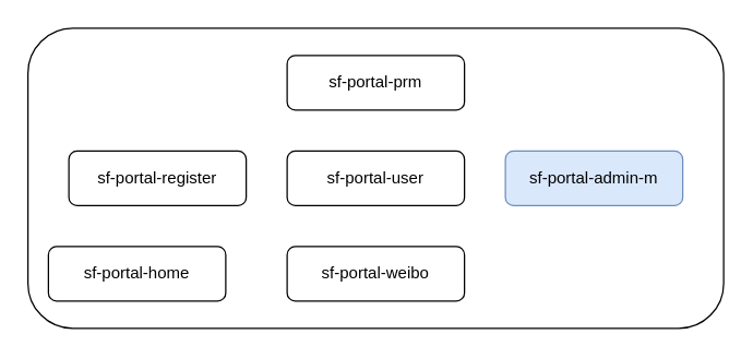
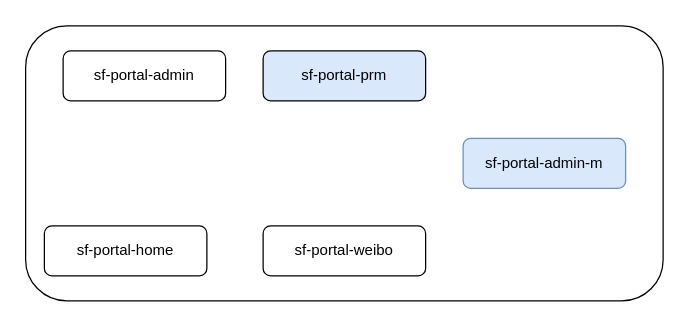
  <mxCell id="0" />
  <mxCell id="1" parent="0" />
  <mxCell id="2" value="" style="rounded=1;whiteSpace=wrap;html=1;" vertex="1" parent="1"><mxGeometry x="20" y="20" width="510" height="220" as="geometry" /></mxCell>
- <mxCell id="4" value="sf-portal-prm" style="rounded=1;whiteSpace=wrap;html=1;" vertex="1" parent="1"><mxGeometry y="40" width="130" height="40" as="geometry" x="210" /></mxCell>
+ <mxCell id="3" value="sf-portal-admin" style="rounded=1;whiteSpace=wrap;html=1;" vertex="1" parent="1"><mxGeometry x="50" y="40" width="130" height="40" as="geometry" /></mxCell>
+ <mxCell id="4" value="sf-portal-prm" style="rounded=1;whiteSpace=wrap;html=1;fillColor=#dae8fc;" vertex="1" parent="1"><mxGeometry y="40" width="130" height="40" as="geometry" x="210" /></mxCell>
  <mxCell id="5" value="sf-portal-home" style="rounded=1;whiteSpace=wrap;html=1;" vertex="1" parent="1"><mxGeometry x="35" y="180" width="130" height="40" as="geometry" /></mxCell>
- <mxCell id="6" value="sf-portal-register" style="rounded=1;whiteSpace=wrap;html=1;" vertex="1" parent="1"><mxGeometry x="50" y="110" width="130" height="40" as="geometry" /></mxCell>
- <mxCell id="7" value="sf-portal-user" style="rounded=1;whiteSpace=wrap;html=1;" vertex="1" parent="1"><mxGeometry y="110" width="130" height="40" as="geometry" x="210" /></mxCell>
  <mxCell id="8" value="sf-portal-weibo" style="rounded=1;whiteSpace=wrap;html=1;" vertex="1" parent="1"><mxGeometry y="180" width="130" height="40" as="geometry" x="210" /></mxCell>
  <mxCell id="9" value="sf-portal-admin-m" style="rounded=1;whiteSpace=wrap;html=1;fillColor=#dae8fc;strokeColor=#6c8ebf;" vertex="1" parent="1"><mxGeometry x="370" y="110" width="130" height="40" as="geometry" /></mxCell>
